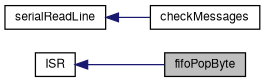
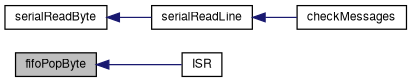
  digraph {
    rankdir=LR
    node [color=black fillcolor=white fontname=FreeSans fontsize=10 shape=record style=filled]
    edge [color=midnightblue dir=back fontname=FreeSans fontsize=10 labelfontname=FreeSans labelfontsize=10 style=solid]
    n1 [fillcolor=grey75 fontcolor=black height=0.2 label=fifoPopByte width=0.4]
    n2 [height=0.2 label=ISR width=0.4]
+   n3 [height=0.2 label=serialReadByte width=0.4]
    n4 [height=0.2 label=serialReadLine width=0.4]
    n5 [height=0.2 label=checkMessages width=0.4]
-   n2 -> n1
+   n1 -> n2
+   n3 -> n4
    n4 -> n5
  }
